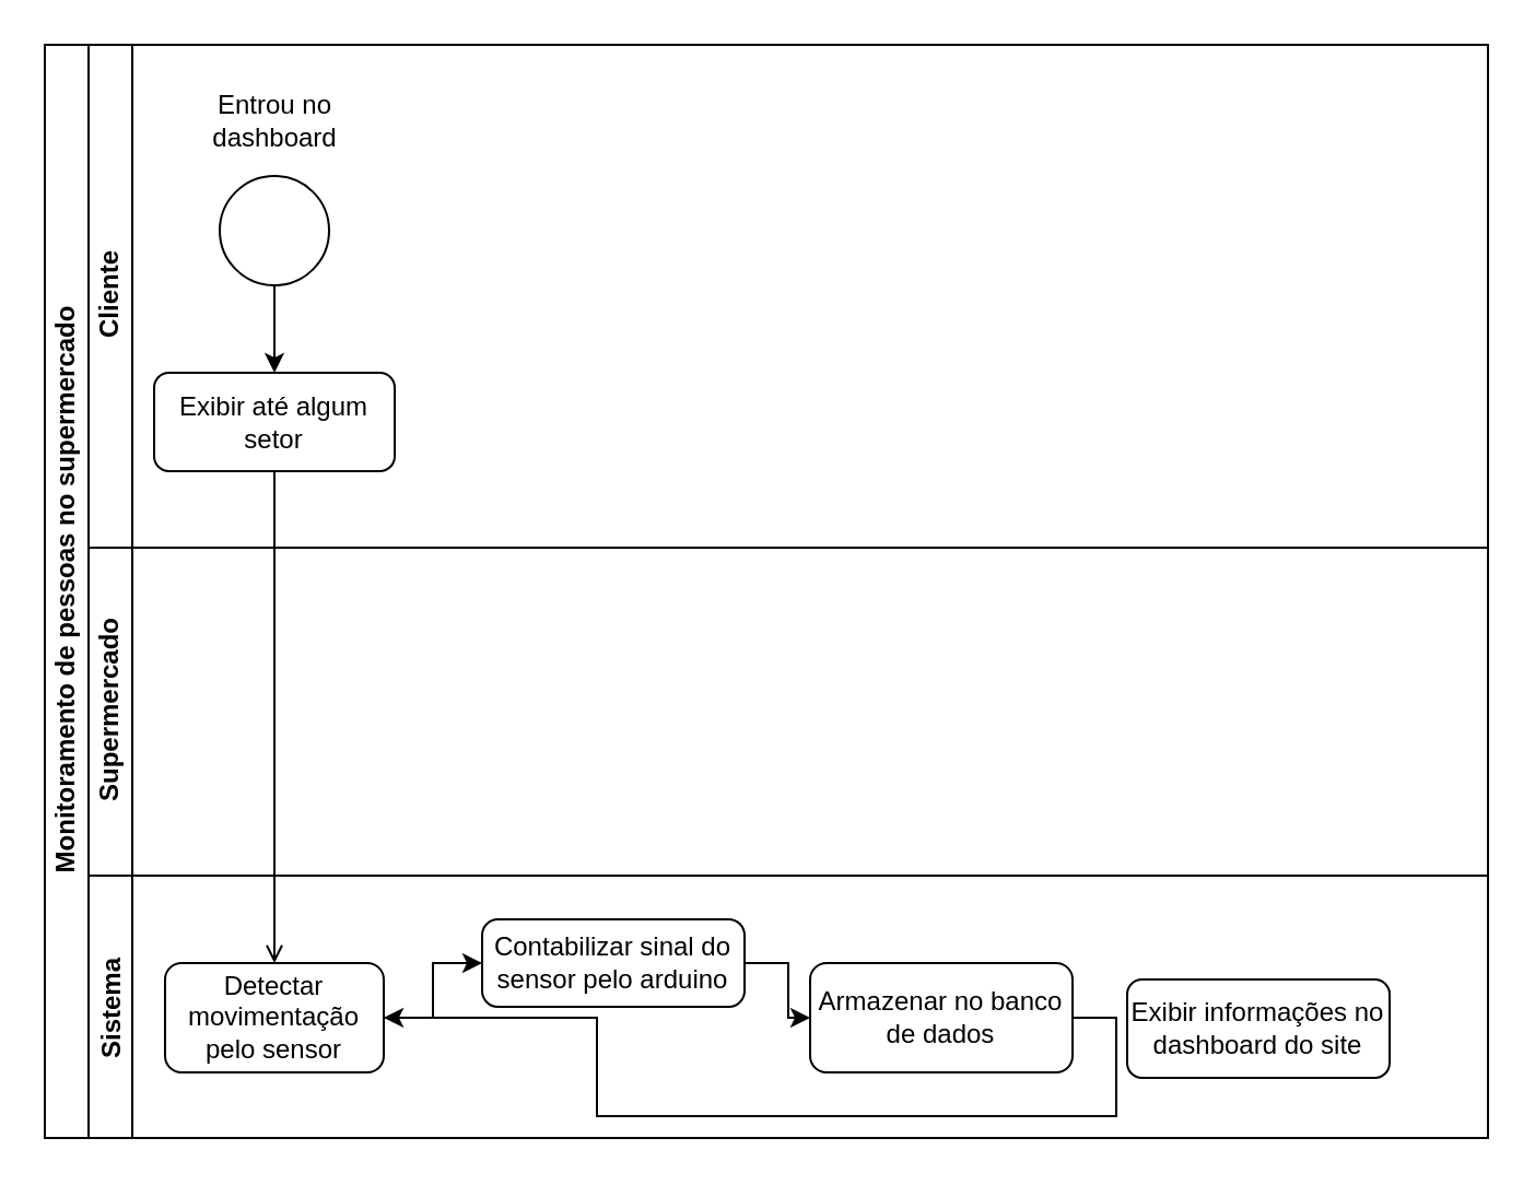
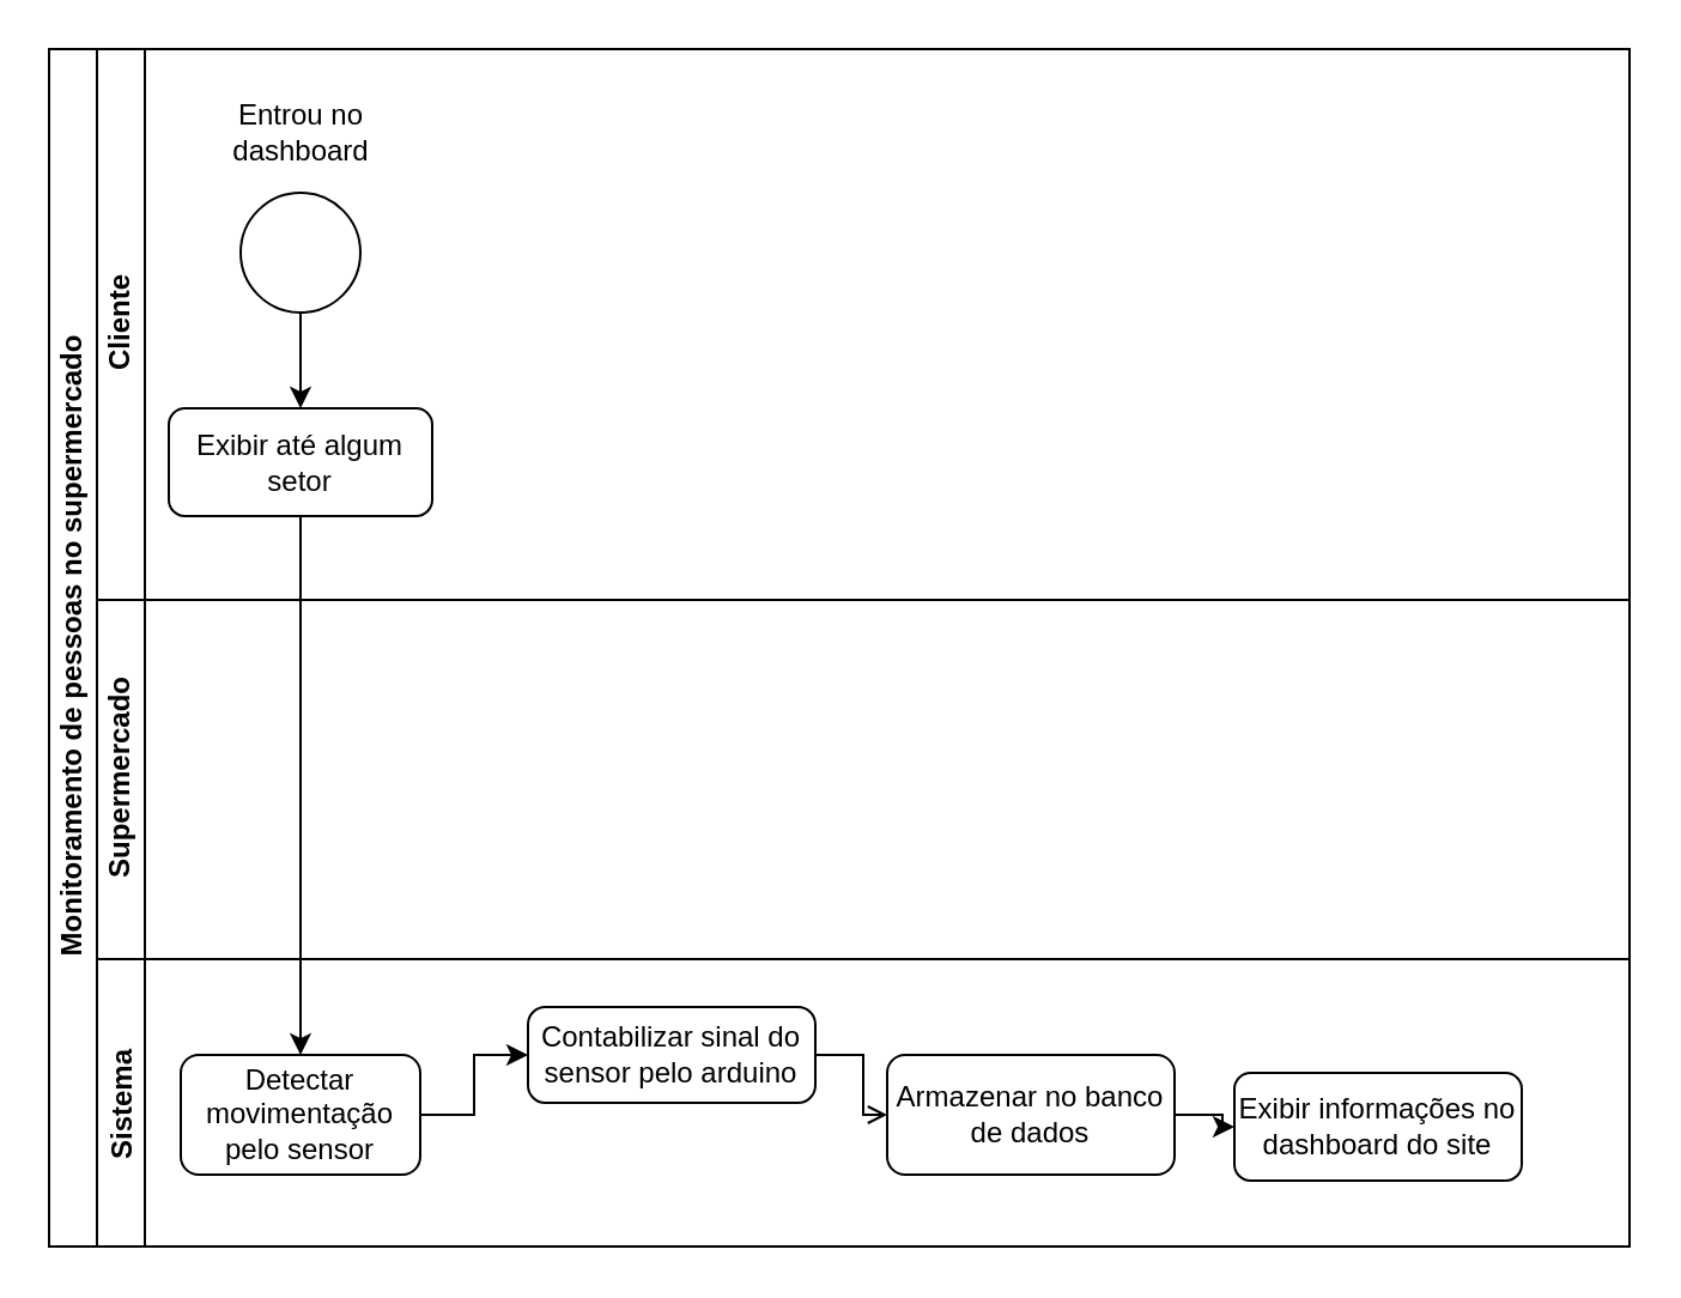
  <mxCell id="0" />
  <mxCell id="1" parent="0" />
  <mxCell id="2" value="Monitoramento de pessoas no supermercado" style="swimlane;html=1;childLayout=stackLayout;resizeParent=1;resizeParentMax=0;horizontal=0;startSize=20;horizontalStack=0;" parent="1" vertex="1"><mxGeometry x="20" y="20" width="660" height="500" as="geometry" /></mxCell>
  <mxCell id="3" value="Cliente" style="swimlane;html=1;startSize=20;horizontal=0;" parent="2" vertex="1"><mxGeometry x="20" width="640" height="230" as="geometry" /></mxCell>
  <mxCell id="4" style="edgeStyle=orthogonalEdgeStyle;rounded=0;orthogonalLoop=1;jettySize=auto;html=1;" parent="3" source="5" target="6" edge="1"><mxGeometry relative="1" as="geometry" /></mxCell>
  <mxCell id="5" value="" style="shape=mxgraph.bpmn.shape;html=1;verticalLabelPosition=bottom;labelBackgroundColor=#ffffff;verticalAlign=top;align=center;perimeter=ellipsePerimeter;outlineConnect=0;outline=standard;symbol=general;" parent="3" vertex="1"><mxGeometry x="60" y="60" width="50" height="50" as="geometry" /></mxCell>
  <mxCell id="6" value="Exibir até algum setor" style="shape=ext;rounded=1;html=1;whiteSpace=wrap;" parent="3" vertex="1"><mxGeometry x="30" y="150" width="110" height="45" as="geometry" /></mxCell>
  <mxCell id="7" value="Entrou no&lt;br&gt;dashboard" style="text;html=1;align=center;verticalAlign=middle;resizable=0;points=[];autosize=1;" parent="3" vertex="1"><mxGeometry x="35" y="20" width="100" height="30" as="geometry" /></mxCell>
  <mxCell id="8" value="Supermercado" style="swimlane;html=1;startSize=20;horizontal=0;" parent="2" vertex="1"><mxGeometry x="20" y="230" width="640" height="150" as="geometry" /></mxCell>
  <mxCell id="9" value="Sistema" style="swimlane;startSize=20;horizontal=0;" parent="2" vertex="1"><mxGeometry x="20" y="380" width="640" height="120" as="geometry" /></mxCell>
  <mxCell id="10" style="edgeStyle=orthogonalEdgeStyle;rounded=0;orthogonalLoop=1;jettySize=auto;html=1;exitX=1;exitY=0.5;exitDx=0;exitDy=0;entryX=0;entryY=0.5;entryDx=0;entryDy=0;" parent="9" source="11" target="13" edge="1"><mxGeometry relative="1" as="geometry" /></mxCell>
  <mxCell id="11" value="Detectar movimentação pelo sensor" style="shape=ext;rounded=1;html=1;whiteSpace=wrap;" parent="9" vertex="1"><mxGeometry x="35" y="40" width="100" height="50" as="geometry" /></mxCell>
- <mxCell id="12" style="edgeStyle=orthogonalEdgeStyle;rounded=0;orthogonalLoop=1;jettySize=auto;html=1;exitX=1;exitY=0.5;exitDx=0;exitDy=0;" edge="1" parent="9" source="13" target="15"><mxGeometry relative="1" as="geometry" /></mxCell>
+ <mxCell id="12" style="edgeStyle=orthogonalEdgeStyle;rounded=0;orthogonalLoop=1;jettySize=auto;html=1;exitX=1;exitY=0.5;exitDx=0;exitDy=0;endArrow=open;" edge="1" parent="9" source="13" target="15"><mxGeometry relative="1" as="geometry" /></mxCell>
  <mxCell id="13" value="Contabilizar sinal do sensor pelo arduino" style="shape=ext;rounded=1;html=1;whiteSpace=wrap;arcSize=18;" parent="9" vertex="1"><mxGeometry x="180" y="20" width="120" height="40" as="geometry" /></mxCell>
- <mxCell id="14" style="edgeStyle=orthogonalEdgeStyle;rounded=0;orthogonalLoop=1;jettySize=auto;html=1;exitX=1;exitY=0.5;exitDx=0;exitDy=0;" edge="1" parent="9" source="15" target="11"><mxGeometry relative="1" as="geometry" /></mxCell>
+ <mxCell id="14" style="edgeStyle=orthogonalEdgeStyle;rounded=0;orthogonalLoop=1;jettySize=auto;html=1;exitX=1;exitY=0.5;exitDx=0;exitDy=0;" edge="1" parent="9" source="15" target="16"><mxGeometry relative="1" as="geometry" /></mxCell>
  <mxCell id="15" value="Armazenar no banco de dados" style="shape=ext;rounded=1;html=1;whiteSpace=wrap;" parent="9" vertex="1"><mxGeometry x="330" y="40" width="120" height="50" as="geometry" /></mxCell>
  <mxCell id="16" value="Exibir informações no dashboard do site" style="shape=ext;rounded=1;html=1;whiteSpace=wrap;" vertex="1" parent="9"><mxGeometry x="475" y="47.5" width="120" height="45" as="geometry" /></mxCell>
- <mxCell id="17" style="edgeStyle=orthogonalEdgeStyle;rounded=0;orthogonalLoop=1;jettySize=auto;html=1;entryX=0.5;entryY=0;entryDx=0;entryDy=0;endArrow=open;" parent="2" source="6" target="11" edge="1"><mxGeometry relative="1" as="geometry" /></mxCell>
+ <mxCell id="17" style="edgeStyle=orthogonalEdgeStyle;rounded=0;orthogonalLoop=1;jettySize=auto;html=1;entryX=0.5;entryY=0;entryDx=0;entryDy=0;" parent="2" source="6" target="11" edge="1"><mxGeometry relative="1" as="geometry" /></mxCell>
